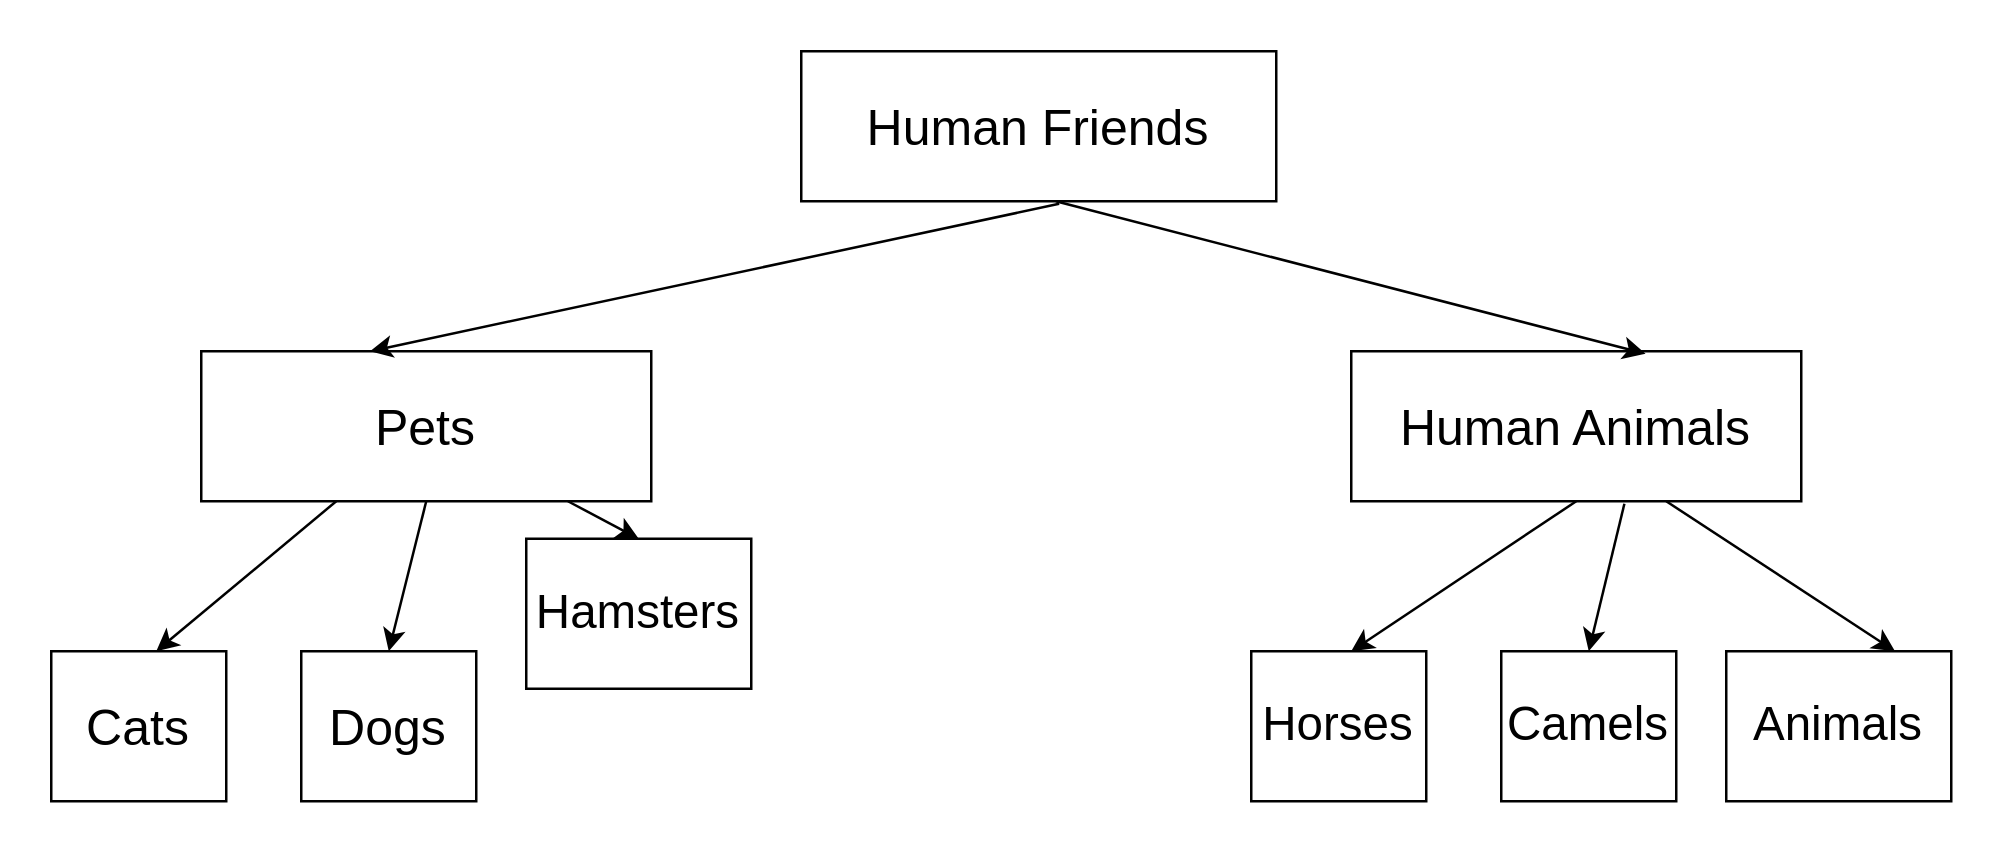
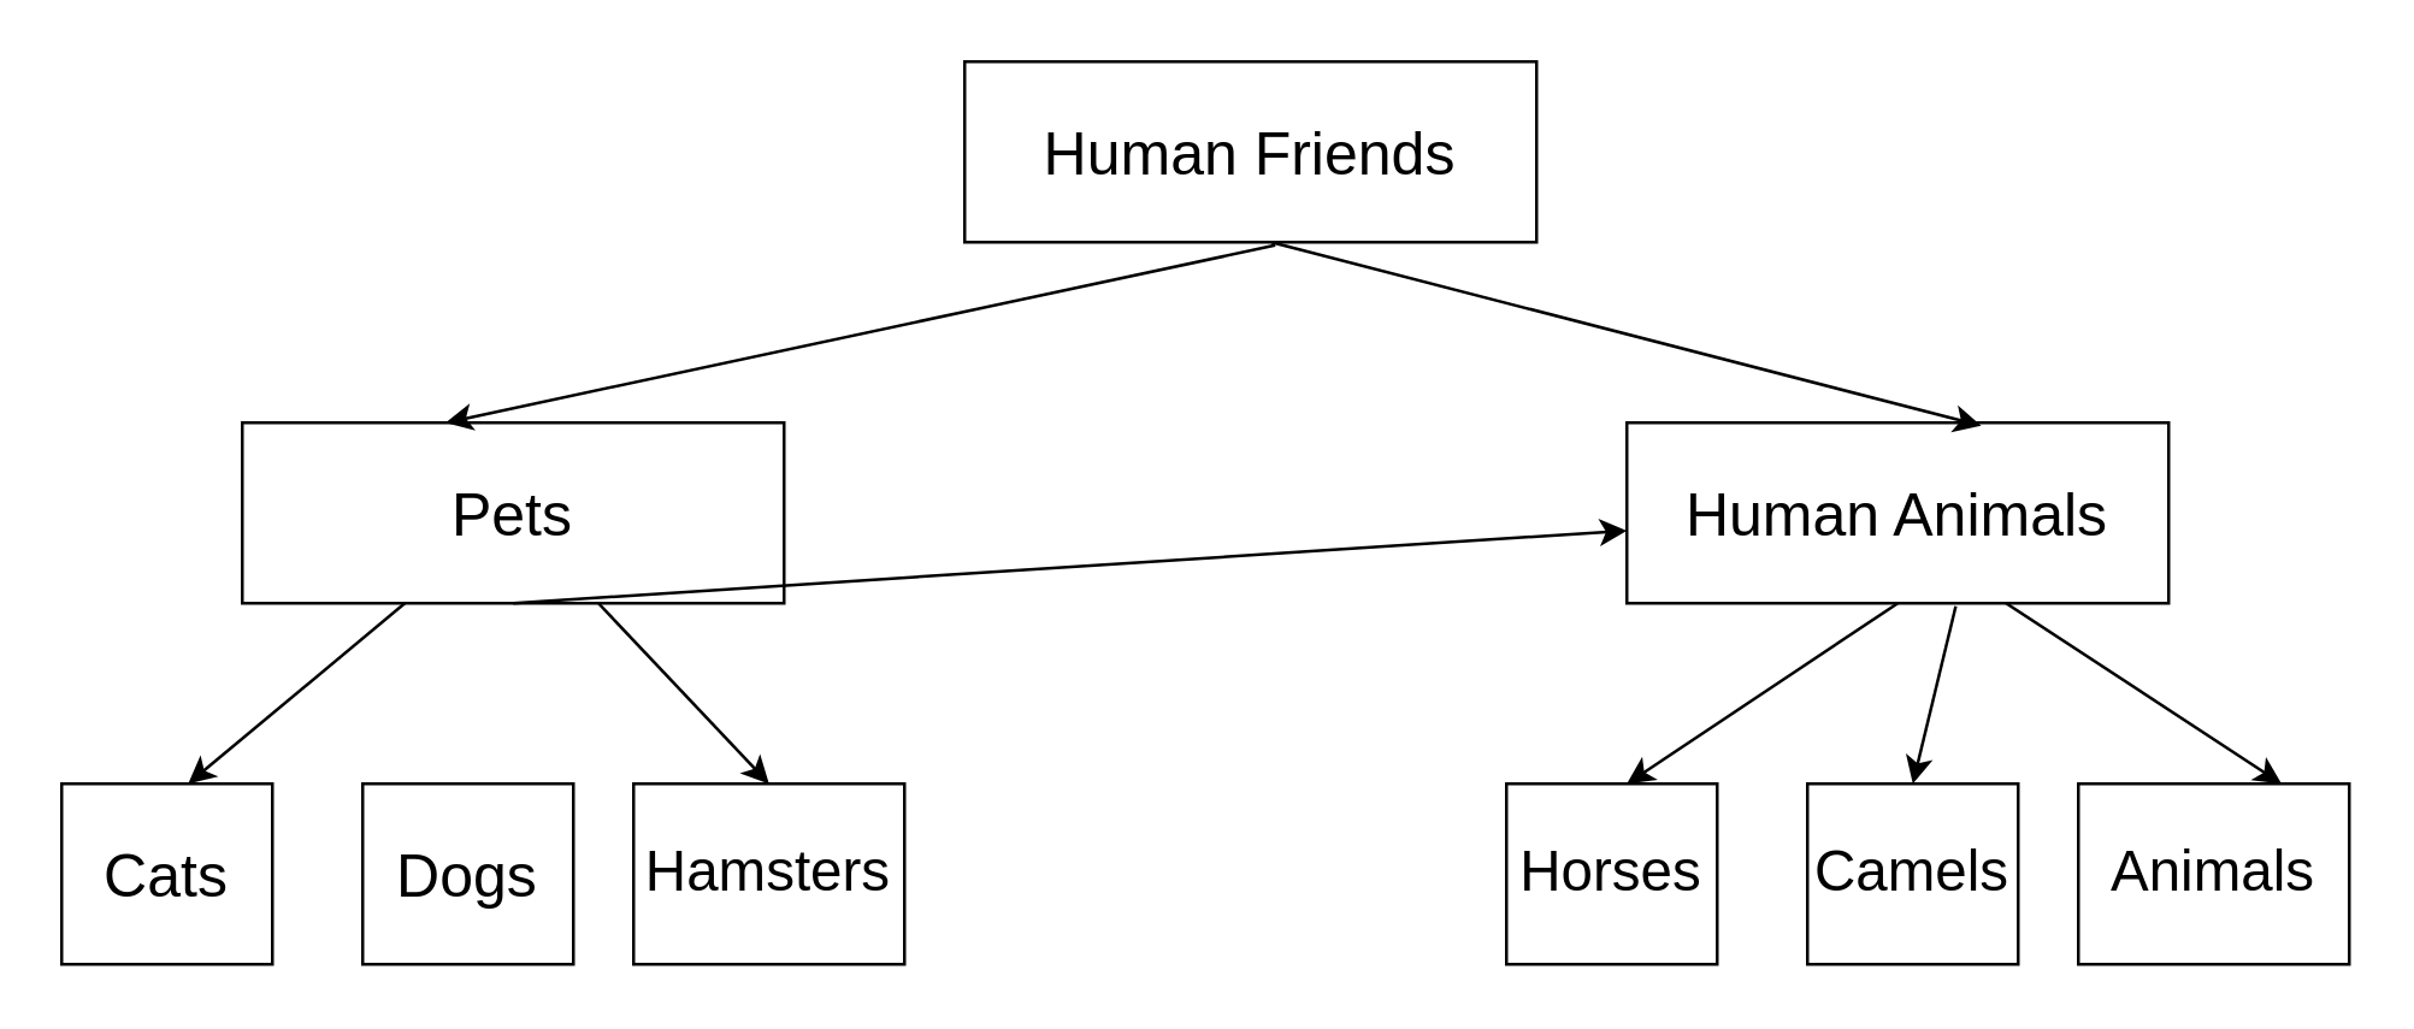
  <mxCell id="0" />
  <mxCell id="1" parent="0" />
  <mxCell id="2" value="&lt;font style=&quot;font-size: 20px;&quot;&gt;Human Friends&lt;/font&gt;" style="rounded=0;whiteSpace=wrap;html=1;" vertex="1" parent="1"><mxGeometry x="320" y="20" width="190" height="60" as="geometry" /></mxCell>
  <mxCell id="3" value="&lt;font style=&quot;font-size: 20px;&quot;&gt;Pets&lt;/font&gt;" style="rounded=0;whiteSpace=wrap;html=1;" vertex="1" parent="1"><mxGeometry x="80" y="140" width="180" height="60" as="geometry" /></mxCell>
  <mxCell id="4" value="&lt;font style=&quot;font-size: 20px;&quot;&gt;Human Animals&lt;/font&gt;" style="rounded=0;whiteSpace=wrap;html=1;" vertex="1" parent="1"><mxGeometry x="540" y="140" width="180" height="60" as="geometry" /></mxCell>
  <mxCell id="5" value="&lt;font style=&quot;font-size: 20px;&quot;&gt;Cats&lt;/font&gt;" style="rounded=0;whiteSpace=wrap;html=1;" vertex="1" parent="1"><mxGeometry x="20" y="260" width="70" height="60" as="geometry" /></mxCell>
- <mxCell id="6" value="&lt;font style=&quot;font-size: 19px;&quot;&gt;Hamsters&lt;/font&gt;" style="rounded=0;whiteSpace=wrap;html=1;" vertex="1" parent="1"><mxGeometry x="210" y="215" width="90" height="60" as="geometry" /></mxCell>
+ <mxCell id="6" value="&lt;font style=&quot;font-size: 19px;&quot;&gt;Hamsters&lt;/font&gt;" style="rounded=0;whiteSpace=wrap;html=1;" vertex="1" parent="1"><mxGeometry x="210" y="260" width="90" height="60" as="geometry" /></mxCell>
  <mxCell id="7" value="&lt;font style=&quot;font-size: 20px;&quot;&gt;Dogs&lt;/font&gt;" style="rounded=0;whiteSpace=wrap;html=1;" vertex="1" parent="1"><mxGeometry x="120" y="260" width="70" height="60" as="geometry" /></mxCell>
  <mxCell id="8" value="&lt;font style=&quot;font-size: 19px;&quot;&gt;Horses&lt;/font&gt;" style="rounded=0;whiteSpace=wrap;html=1;" vertex="1" parent="1"><mxGeometry x="500" y="260" width="70" height="60" as="geometry" /></mxCell>
  <mxCell id="9" value="&lt;font style=&quot;font-size: 19px;&quot;&gt;Camels&lt;/font&gt;" style="rounded=0;whiteSpace=wrap;html=1;" vertex="1" parent="1"><mxGeometry x="600" y="260" width="70" height="60" as="geometry" /></mxCell>
  <mxCell id="10" value="&lt;font style=&quot;font-size: 19px;&quot;&gt;Animals&lt;/font&gt;" style="rounded=0;whiteSpace=wrap;html=1;" vertex="1" parent="1"><mxGeometry x="690" y="260" width="90" height="60" as="geometry" /></mxCell>
  <mxCell id="11" value="" style="endArrow=classic;html=1;rounded=0;exitX=0.543;exitY=1.017;exitDx=0;exitDy=0;exitPerimeter=0;entryX=0.375;entryY=0;entryDx=0;entryDy=0;entryPerimeter=0;" edge="1" parent="1" source="2" target="3"><mxGeometry width="50" height="50" relative="1" as="geometry"><mxPoint x="370" y="390" as="sourcePoint" /><mxPoint x="420" y="340" as="targetPoint" /></mxGeometry></mxCell>
  <mxCell id="12" value="" style="endArrow=classic;html=1;rounded=0;exitX=0.536;exitY=1;exitDx=0;exitDy=0;exitPerimeter=0;entryX=0.654;entryY=0.017;entryDx=0;entryDy=0;entryPerimeter=0;" edge="1" parent="1" source="2" target="4"><mxGeometry width="50" height="50" relative="1" as="geometry"><mxPoint x="370" y="390" as="sourcePoint" /><mxPoint x="420" y="340" as="targetPoint" /></mxGeometry></mxCell>
  <mxCell id="13" value="" style="endArrow=classic;html=1;rounded=0;entryX=0.6;entryY=0;entryDx=0;entryDy=0;entryPerimeter=0;" edge="1" parent="1" source="3" target="5"><mxGeometry width="50" height="50" relative="1" as="geometry"><mxPoint x="110" y="510" as="sourcePoint" /><mxPoint x="160" y="460" as="targetPoint" /></mxGeometry></mxCell>
- <mxCell id="14" value="" style="endArrow=classic;html=1;rounded=0;exitX=0.5;exitY=1;exitDx=0;exitDy=0;entryX=0.5;entryY=0;entryDx=0;entryDy=0;" edge="1" parent="1" source="3" target="7"><mxGeometry width="50" height="50" relative="1" as="geometry"><mxPoint x="220" y="470" as="sourcePoint" /><mxPoint x="270" y="420" as="targetPoint" /></mxGeometry></mxCell>
+ <mxCell id="14" value="" style="endArrow=classic;html=1;rounded=0;exitX=0.5;exitY=1;exitDx=0;exitDy=0;" edge="1" parent="1" source="3" target="4"><mxGeometry width="50" height="50" relative="1" as="geometry"><mxPoint x="220" y="470" as="sourcePoint" /><mxPoint x="270" y="420" as="targetPoint" /></mxGeometry></mxCell>
  <mxCell id="15" value="" style="endArrow=classic;html=1;rounded=0;entryX=0.5;entryY=0;entryDx=0;entryDy=0;" edge="1" parent="1" source="3" target="6"><mxGeometry width="50" height="50" relative="1" as="geometry"><mxPoint x="370" y="390" as="sourcePoint" /><mxPoint x="420" y="340" as="targetPoint" /></mxGeometry></mxCell>
  <mxCell id="16" value="" style="endArrow=classic;html=1;rounded=0;exitX=0.5;exitY=1;exitDx=0;exitDy=0;" edge="1" parent="1" source="4"><mxGeometry width="50" height="50" relative="1" as="geometry"><mxPoint x="370" y="390" as="sourcePoint" /><mxPoint x="540" y="260" as="targetPoint" /></mxGeometry></mxCell>
  <mxCell id="17" value="" style="endArrow=classic;html=1;rounded=0;entryX=0.5;entryY=0;entryDx=0;entryDy=0;exitX=0.607;exitY=1.017;exitDx=0;exitDy=0;exitPerimeter=0;" edge="1" parent="1" source="4" target="9"><mxGeometry width="50" height="50" relative="1" as="geometry"><mxPoint x="680" y="190" as="sourcePoint" /><mxPoint x="420" y="340" as="targetPoint" /></mxGeometry></mxCell>
  <mxCell id="18" value="" style="endArrow=classic;html=1;rounded=0;entryX=0.75;entryY=0;entryDx=0;entryDy=0;exitX=0.7;exitY=1;exitDx=0;exitDy=0;exitPerimeter=0;" edge="1" parent="1" source="4" target="10"><mxGeometry width="50" height="50" relative="1" as="geometry"><mxPoint x="690" y="190" as="sourcePoint" /><mxPoint x="420" y="340" as="targetPoint" /></mxGeometry></mxCell>
